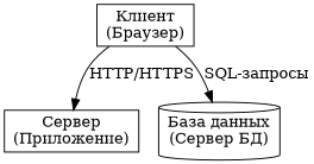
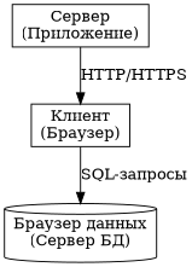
  digraph {
    rankdir=TB
    node [shape=box]
    n1 [label="Клиент\n(Браузер)"]
    n2 [label="Сервер\n(Приложение)"]
-   n3 [label="База данных\n(Сервер БД)" shape=cylinder]
-   n1 -> n2 [label="HTTP/HTTPS"]
+   n3 [label="Браузер данных\n(Сервер БД)" shape=cylinder]
+   n2 -> n1 [label="HTTP/HTTPS"]
    n1 -> n3 [label="SQL-запросы"]
  }
